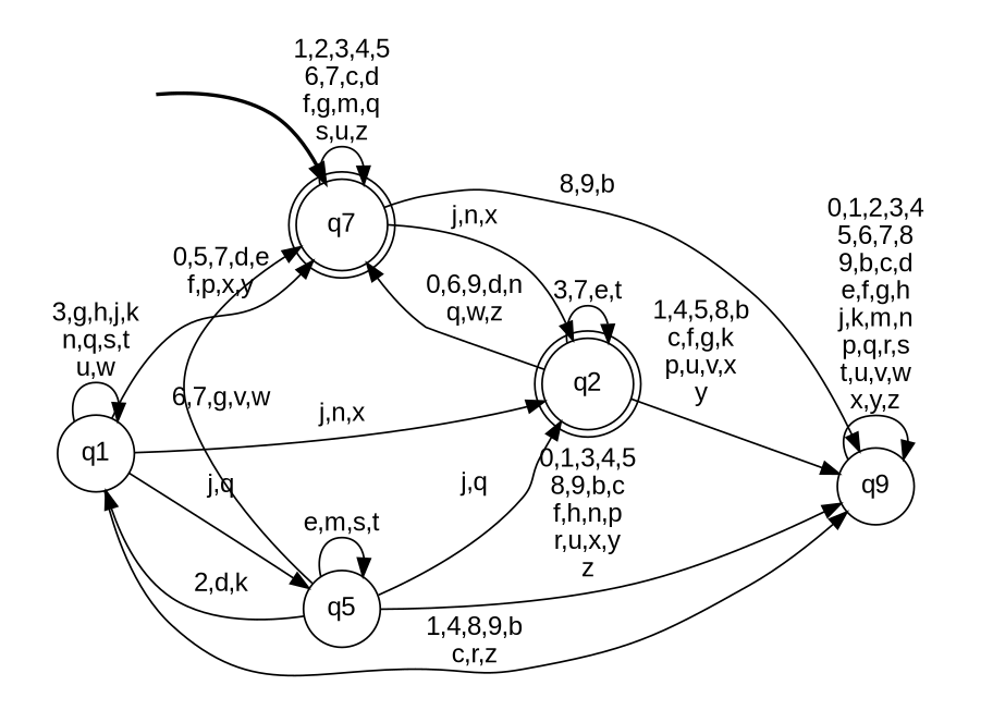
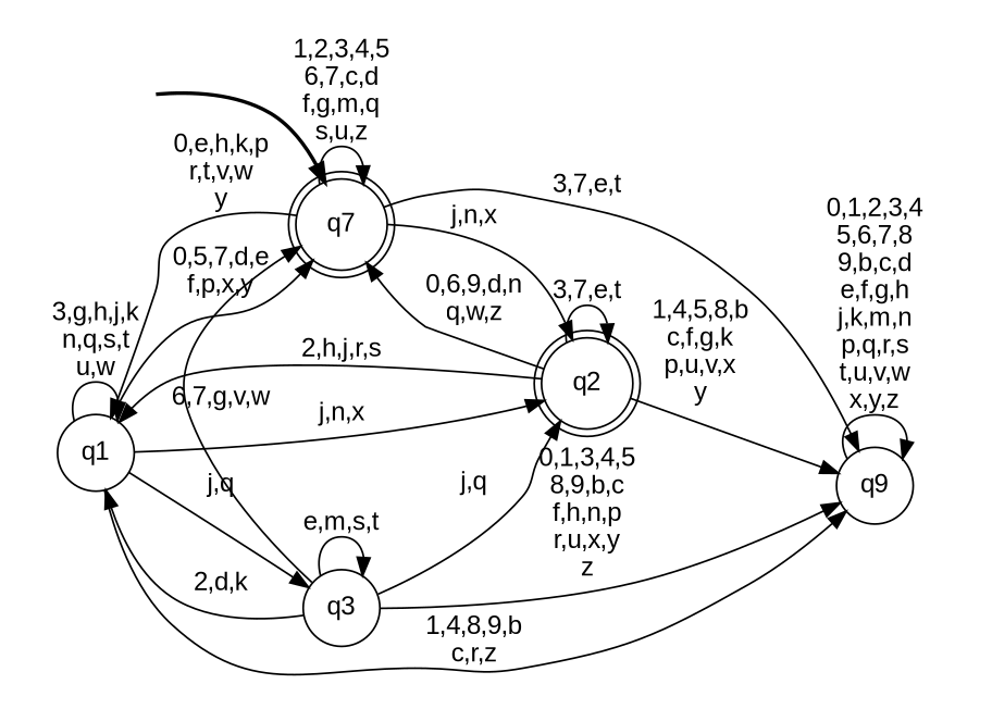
  digraph {
    fontname="Liberation Sans"
    rankdir=LR
    node [fontname="Liberation Sans" shape=circle style=filled color=black fillcolor=white]
    edge [fontname="Liberation Sans"]
    __start0 [height=0 shape=none style=invis width=0 color="" fillcolor=""]
    n2 [label=q7 shape=doublecircle style="rounded,filled"]
    n3 [label=q1]
    n4 [label=q2 shape=doublecircle style="rounded,filled"]
    n5 [label=q9]
-   n6 [label=q5]
+   n6 [label=q3]
    subgraph cluster_1 {
      nodesep=0.15
      ranksep=0.15
      style=invis
      __start0
      n2
    }
    __start0 -> n2 [penwidth=2]
    n2 -> n2 [label="1,2,3,4,5\n6,7,c,d\nf,g,m,q\ns,u,z"]
+   n2 -> n3 [label="0,e,h,k,p\nr,t,v,w\ny"]
    n2 -> n4 [label="j,n,x"]
-   n2 -> n5 [label="8,9,b"]
+   n2 -> n5 [label="3,7,e,t"]
    n3 -> n2 [label="0,5,7,d,e\nf,p,x,y"]
    n3 -> n3 [label="3,g,h,j,k\nn,q,s,t\nu,w"]
    n3 -> n4 [label="j,n,x"]
    n3 -> n5 [label="1,4,8,9,b\nc,r,z"]
    n3 -> n6 [label="j,q"]
    n4 -> n2 [label="0,6,9,d,n\nq,w,z"]
+   n4 -> n3 [label="2,h,j,r,s"]
    n4 -> n4 [label="3,7,e,t"]
    n4 -> n5 [label="1,4,5,8,b\nc,f,g,k\np,u,v,x\ny"]
    n5 -> n5 [label="0,1,2,3,4\n5,6,7,8\n9,b,c,d\ne,f,g,h\nj,k,m,n\np,q,r,s\nt,u,v,w\nx,y,z"]
    n6 -> n2 [label="6,7,g,v,w"]
    n6 -> n3 [label="2,d,k"]
    n6 -> n4 [label="j,q"]
    n6 -> n5 [label="0,1,3,4,5\n8,9,b,c\nf,h,n,p\nr,u,x,y\nz"]
    n6 -> n6 [label="e,m,s,t"]
  }
